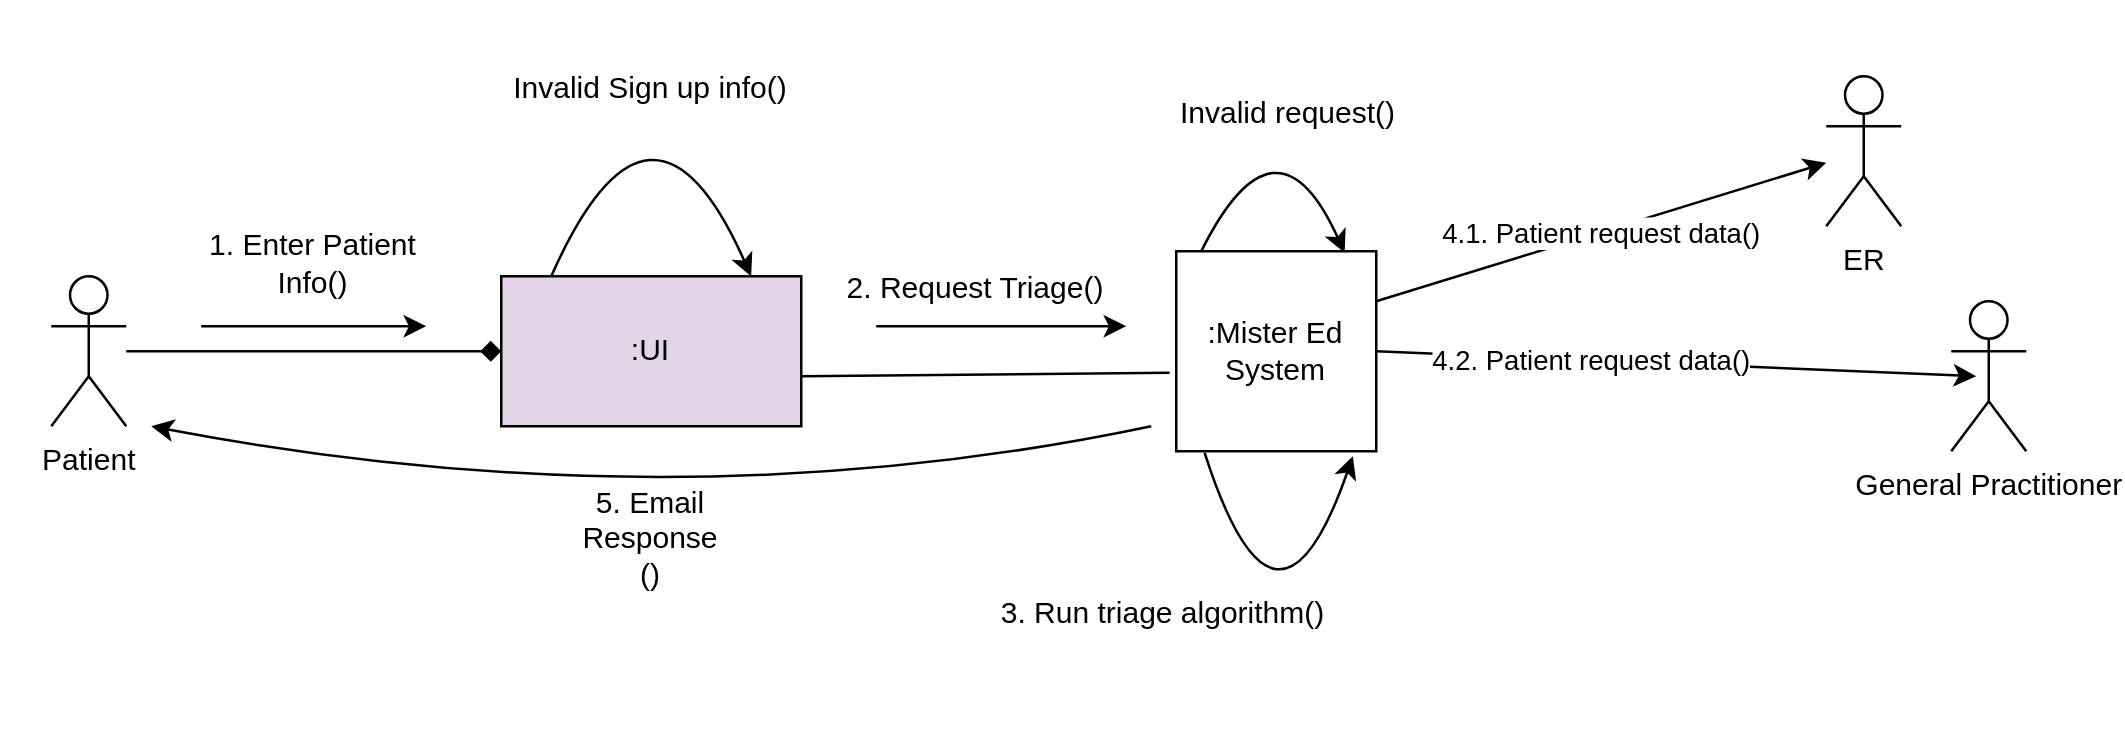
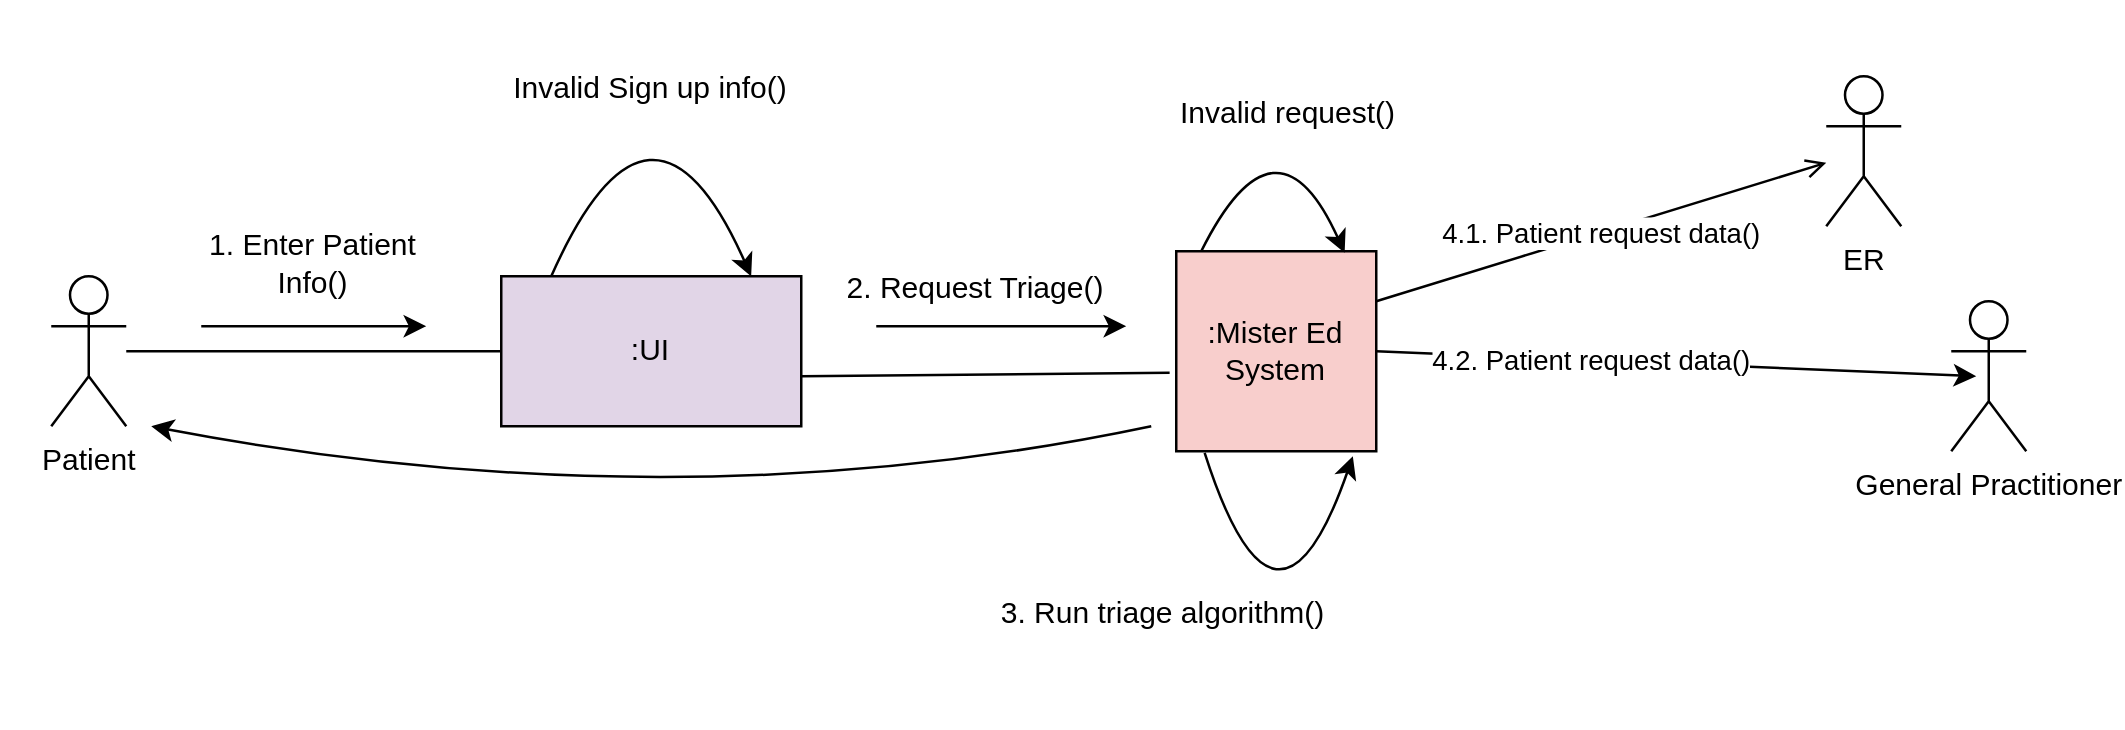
  <mxCell id="0" />
  <mxCell id="1" parent="0" />
  <mxCell id="2" value="Patient" style="shape=umlActor;verticalLabelPosition=bottom;verticalAlign=top;html=1;outlineConnect=0;" parent="1" vertex="1"><mxGeometry x="20" y="110" width="30" height="60" as="geometry" /></mxCell>
  <mxCell id="3" value=":UI" style="rounded=0;whiteSpace=wrap;html=1;fillColor=#e1d5e7;" parent="1" vertex="1"><mxGeometry x="200" y="110" width="120" height="60" as="geometry" /></mxCell>
  <mxCell id="4" value="" style="endArrow=classic;html=1;rounded=0;curved=1;entryX=0.833;entryY=0;entryDx=0;entryDy=0;entryPerimeter=0;" parent="1" target="3" edge="1"><mxGeometry width="50" height="50" relative="1" as="geometry"><mxPoint x="220" y="110" as="sourcePoint" /><mxPoint x="230" y="0" as="targetPoint" /><Array as="points"><mxPoint x="260" y="20" /></Array></mxGeometry></mxCell>
  <mxCell id="5" value="Invalid Sign up info()" style="text;html=1;align=center;verticalAlign=middle;whiteSpace=wrap;rounded=0;" parent="1" vertex="1"><mxGeometry x="190" y="20" width="140" height="30" as="geometry" /></mxCell>
- <mxCell id="6" value=":Mister Ed System" style="whiteSpace=wrap;html=1;aspect=fixed;" parent="1" vertex="1"><mxGeometry x="470" y="100" width="80" height="80" as="geometry" /></mxCell>
+ <mxCell id="6" value=":Mister Ed System" style="whiteSpace=wrap;html=1;aspect=fixed;fillColor=#f8cecc;" parent="1" vertex="1"><mxGeometry x="470" y="100" width="80" height="80" as="geometry" /></mxCell>
  <mxCell id="7" value="" style="endArrow=classic;html=1;rounded=0;curved=1;entryX=0.842;entryY=0.008;entryDx=0;entryDy=0;entryPerimeter=0;" parent="1" target="6" edge="1"><mxGeometry width="50" height="50" relative="1" as="geometry"><mxPoint x="480" y="100" as="sourcePoint" /><mxPoint x="530" y="50" as="targetPoint" /><Array as="points"><mxPoint x="510" y="40" /></Array></mxGeometry></mxCell>
  <mxCell id="8" value="Invalid request()" style="text;html=1;align=center;verticalAlign=middle;whiteSpace=wrap;rounded=0;" parent="1" vertex="1"><mxGeometry x="470" y="30" width="90" height="30" as="geometry" /></mxCell>
  <mxCell id="9" value="" style="endArrow=classic;html=1;rounded=0;exitX=0.142;exitY=1.008;exitDx=0;exitDy=0;curved=1;entryX=0.883;entryY=1.025;entryDx=0;entryDy=0;entryPerimeter=0;exitPerimeter=0;" parent="1" source="6" target="6" edge="1"><mxGeometry width="50" height="50" relative="1" as="geometry"><mxPoint x="510" y="230" as="sourcePoint" /><mxPoint x="550" y="190" as="targetPoint" /><Array as="points"><mxPoint x="510" y="270" /></Array></mxGeometry></mxCell>
  <mxCell id="10" value="3. Run triage algorithm()" style="text;html=1;align=center;verticalAlign=middle;whiteSpace=wrap;rounded=0;" parent="1" vertex="1"><mxGeometry x="380" y="230" width="170" height="30" as="geometry" /></mxCell>
- <mxCell id="11" value="" style="endArrow=classic;html=1;rounded=0;exitX=1;exitY=0.25;exitDx=0;exitDy=0;" parent="1" source="6" edge="1" target="15"><mxGeometry relative="1" as="geometry"><mxPoint x="580" y="110" as="sourcePoint" /><mxPoint x="720" y="60" as="targetPoint" /></mxGeometry></mxCell>
+ <mxCell id="11" value="" style="endArrow=open;html=1;rounded=0;exitX=1;exitY=0.25;exitDx=0;exitDy=0;" parent="1" source="6" edge="1" target="15"><mxGeometry relative="1" as="geometry"><mxPoint x="580" y="110" as="sourcePoint" /><mxPoint x="720" y="60" as="targetPoint" /></mxGeometry></mxCell>
  <mxCell id="12" value="4.1. Patient request data()" style="edgeLabel;resizable=0;html=1;;align=center;verticalAlign=middle;" parent="11" connectable="0" vertex="1"><mxGeometry relative="1" as="geometry" /></mxCell>
  <mxCell id="13" value="" style="endArrow=classic;html=1;rounded=0;exitX=1;exitY=0.5;exitDx=0;exitDy=0;" parent="1" source="6" edge="1"><mxGeometry width="50" height="50" relative="1" as="geometry"><mxPoint x="610" y="210" as="sourcePoint" /><mxPoint x="790" y="150" as="targetPoint" /></mxGeometry></mxCell>
  <mxCell id="14" value="4.2. Patient request data()" style="edgeLabel;html=1;align=center;verticalAlign=middle;resizable=0;points=[];" parent="13" vertex="1" connectable="0"><mxGeometry x="-0.285" relative="1" as="geometry"><mxPoint as="offset" /></mxGeometry></mxCell>
  <mxCell id="15" value="ER" style="shape=umlActor;verticalLabelPosition=bottom;verticalAlign=top;html=1;outlineConnect=0;" parent="1" vertex="1"><mxGeometry x="730" y="30" width="30" height="60" as="geometry" /></mxCell>
  <mxCell id="16" value="General Practitioner" style="shape=umlActor;verticalLabelPosition=bottom;verticalAlign=top;html=1;outlineConnect=0;" parent="1" vertex="1"><mxGeometry x="780" y="120" width="30" height="60" as="geometry" /></mxCell>
  <mxCell id="17" value="" style="endArrow=none;html=1;rounded=0;entryX=-0.033;entryY=0.608;entryDx=0;entryDy=0;entryPerimeter=0;" parent="1" target="6" edge="1"><mxGeometry width="50" height="50" relative="1" as="geometry"><mxPoint x="320" y="150" as="sourcePoint" /><mxPoint x="370" y="100" as="targetPoint" /></mxGeometry></mxCell>
  <mxCell id="18" value="2. Request Triage()" style="text;html=1;align=center;verticalAlign=middle;whiteSpace=wrap;rounded=0;" parent="1" vertex="1"><mxGeometry x="330" y="100" width="120" height="30" as="geometry" /></mxCell>
  <mxCell id="19" value="" style="endArrow=classic;html=1;rounded=0;" parent="1" edge="1"><mxGeometry width="50" height="50" relative="1" as="geometry"><mxPoint x="350" y="130" as="sourcePoint" /><mxPoint x="450" y="130" as="targetPoint" /></mxGeometry></mxCell>
  <mxCell id="20" value="" style="endArrow=classic;html=1;rounded=0;curved=1;" parent="1" edge="1"><mxGeometry width="50" height="50" relative="1" as="geometry"><mxPoint x="460" y="170" as="sourcePoint" /><mxPoint x="60" y="170" as="targetPoint" /><Array as="points"><mxPoint x="270" y="210" /></Array></mxGeometry></mxCell>
- <mxCell id="21" value="" style="endArrow=diamond;html=1;rounded=0;entryX=0;entryY=0.5;entryDx=0;entryDy=0;" parent="1" source="2" target="3" edge="1"><mxGeometry width="50" height="50" relative="1" as="geometry"><mxPoint x="250" y="170" as="sourcePoint" /><mxPoint x="300" y="120" as="targetPoint" /></mxGeometry></mxCell>
+ <mxCell id="21" value="" style="endArrow=none;html=1;rounded=0;entryX=0;entryY=0.5;entryDx=0;entryDy=0;" parent="1" source="2" target="3" edge="1"><mxGeometry width="50" height="50" relative="1" as="geometry"><mxPoint x="250" y="170" as="sourcePoint" /><mxPoint x="300" y="120" as="targetPoint" /></mxGeometry></mxCell>
  <mxCell id="22" value="" style="endArrow=classic;html=1;rounded=0;" parent="1" edge="1"><mxGeometry width="50" height="50" relative="1" as="geometry"><mxPoint x="80" y="130" as="sourcePoint" /><mxPoint x="170" y="130" as="targetPoint" /></mxGeometry></mxCell>
  <mxCell id="23" value="1. Enter Patient Info()" style="text;html=1;align=center;verticalAlign=middle;whiteSpace=wrap;rounded=0;" parent="1" vertex="1"><mxGeometry x="80" y="90" width="90" height="30" as="geometry" /></mxCell>
- <mxCell id="24" value="5. Email Response ()" style="text;html=1;align=center;verticalAlign=middle;whiteSpace=wrap;rounded=0;" vertex="1" parent="1"><mxGeometry x="230" y="200" width="60" height="30" as="geometry" /></mxCell>
